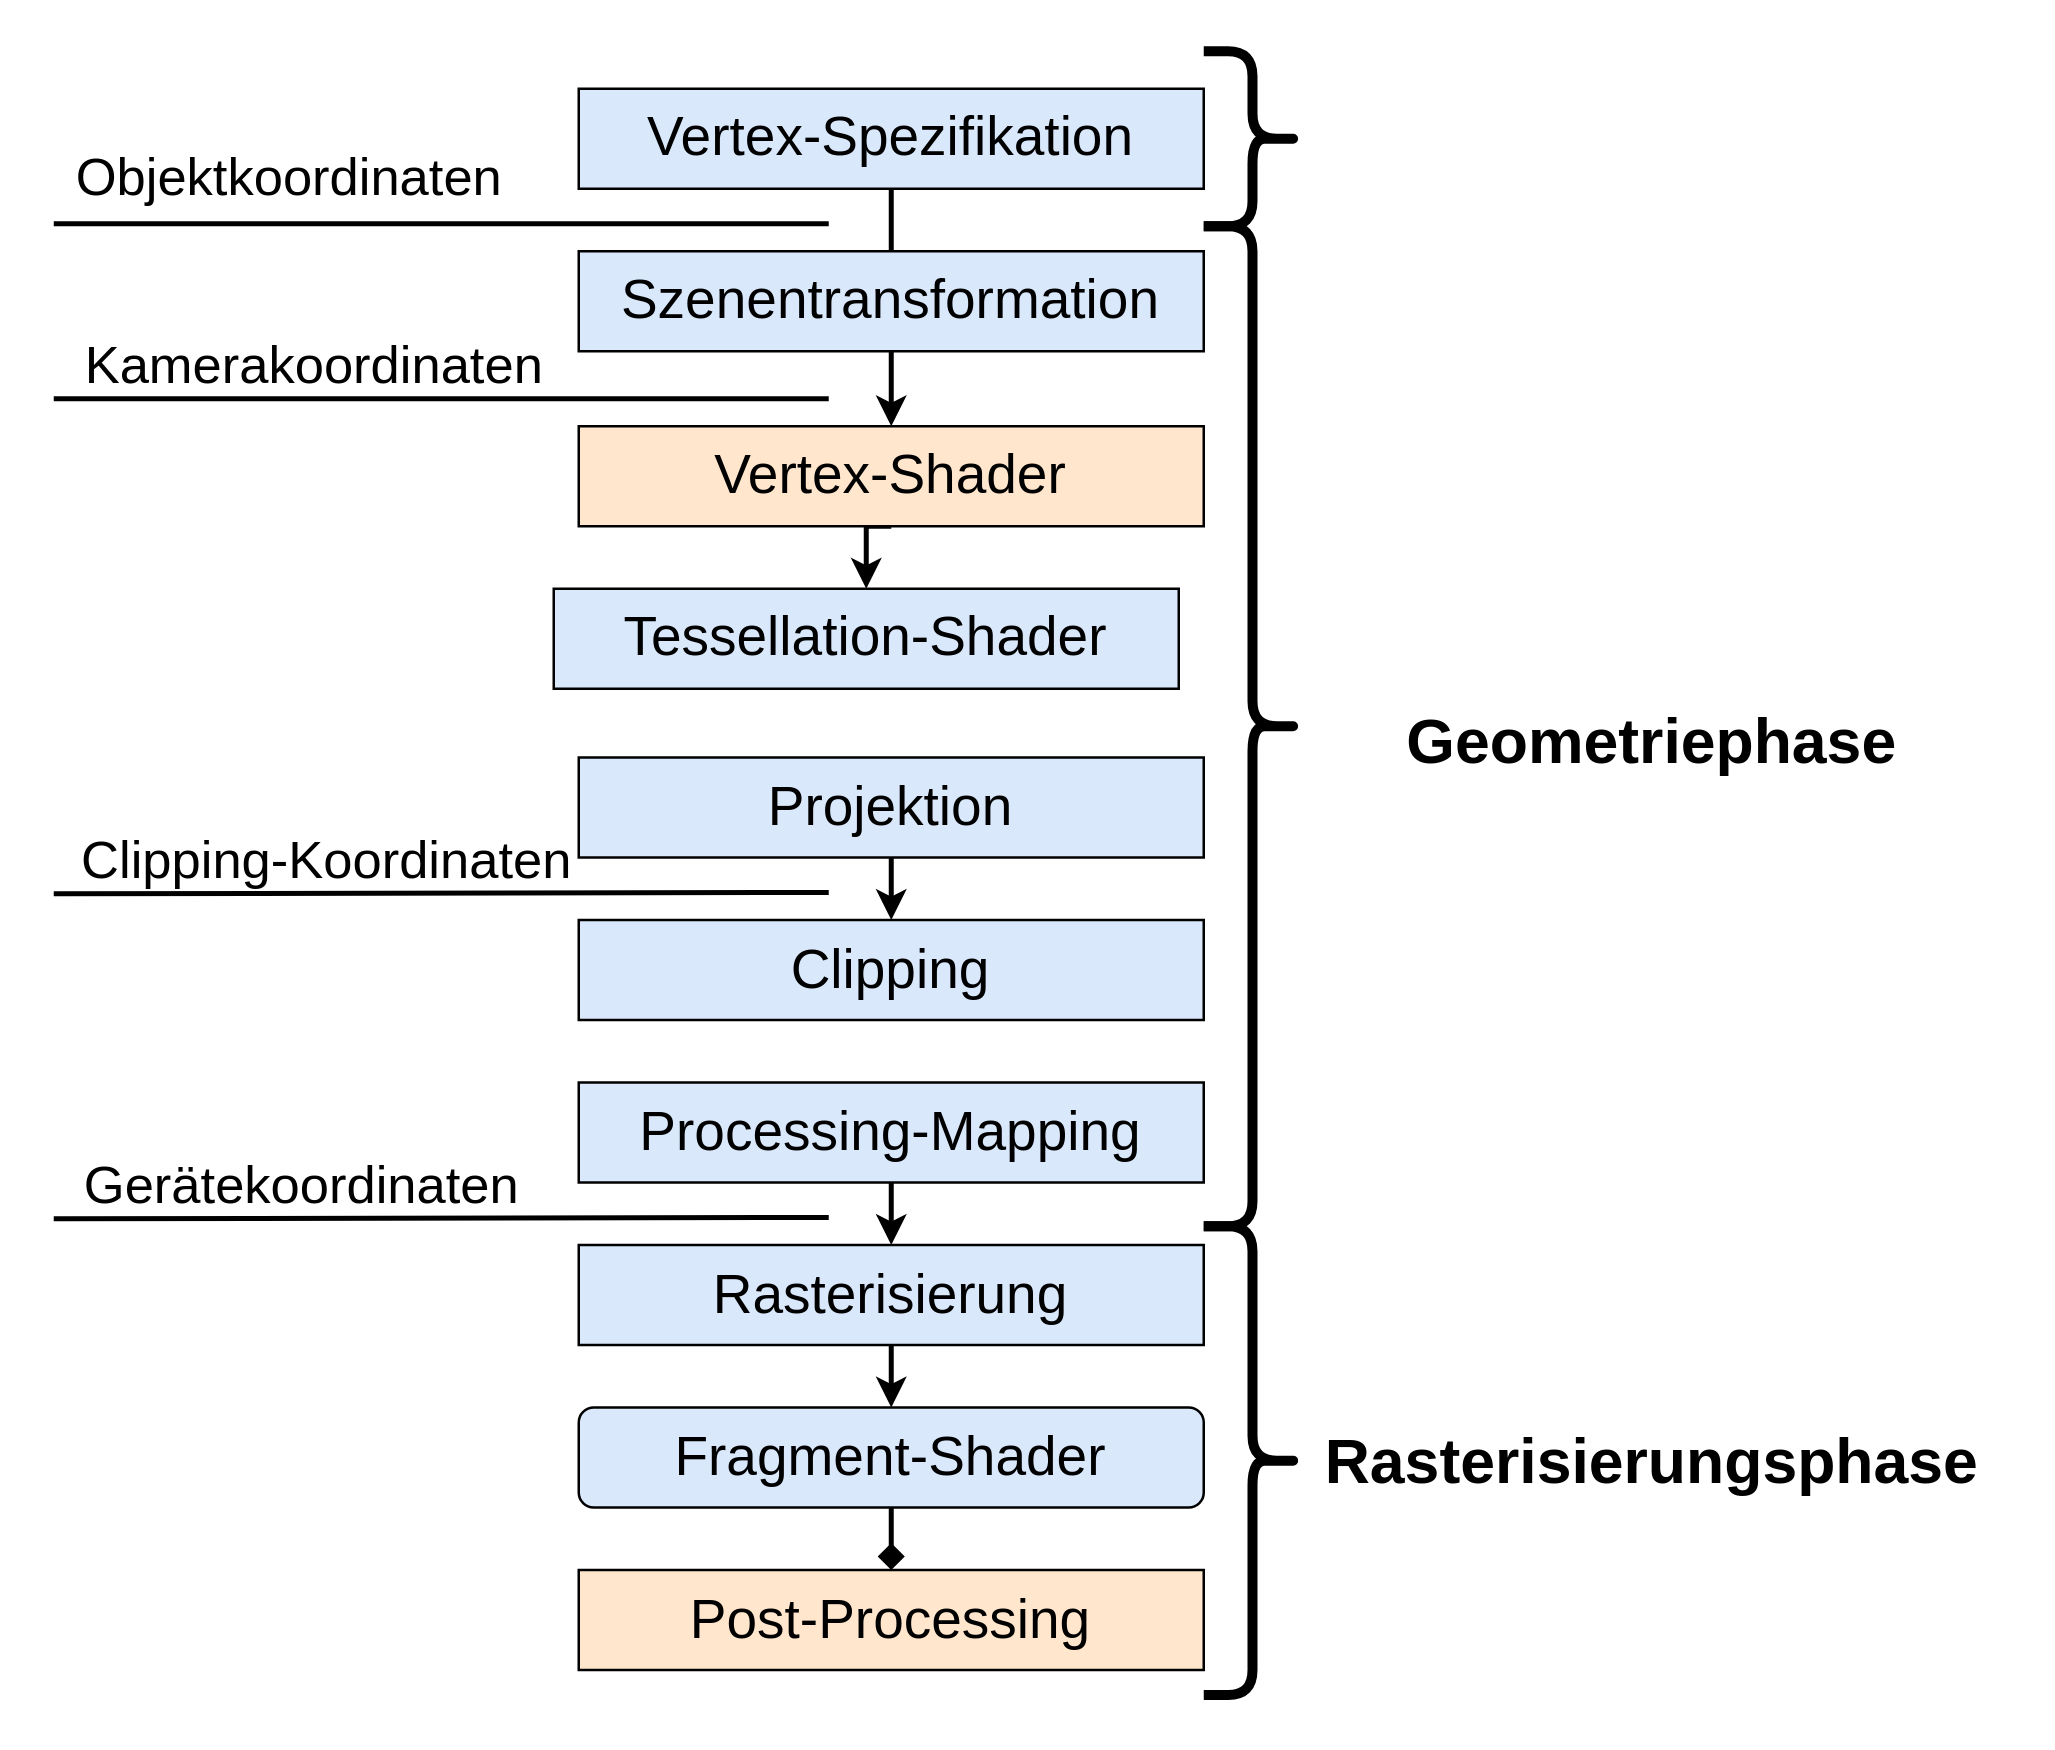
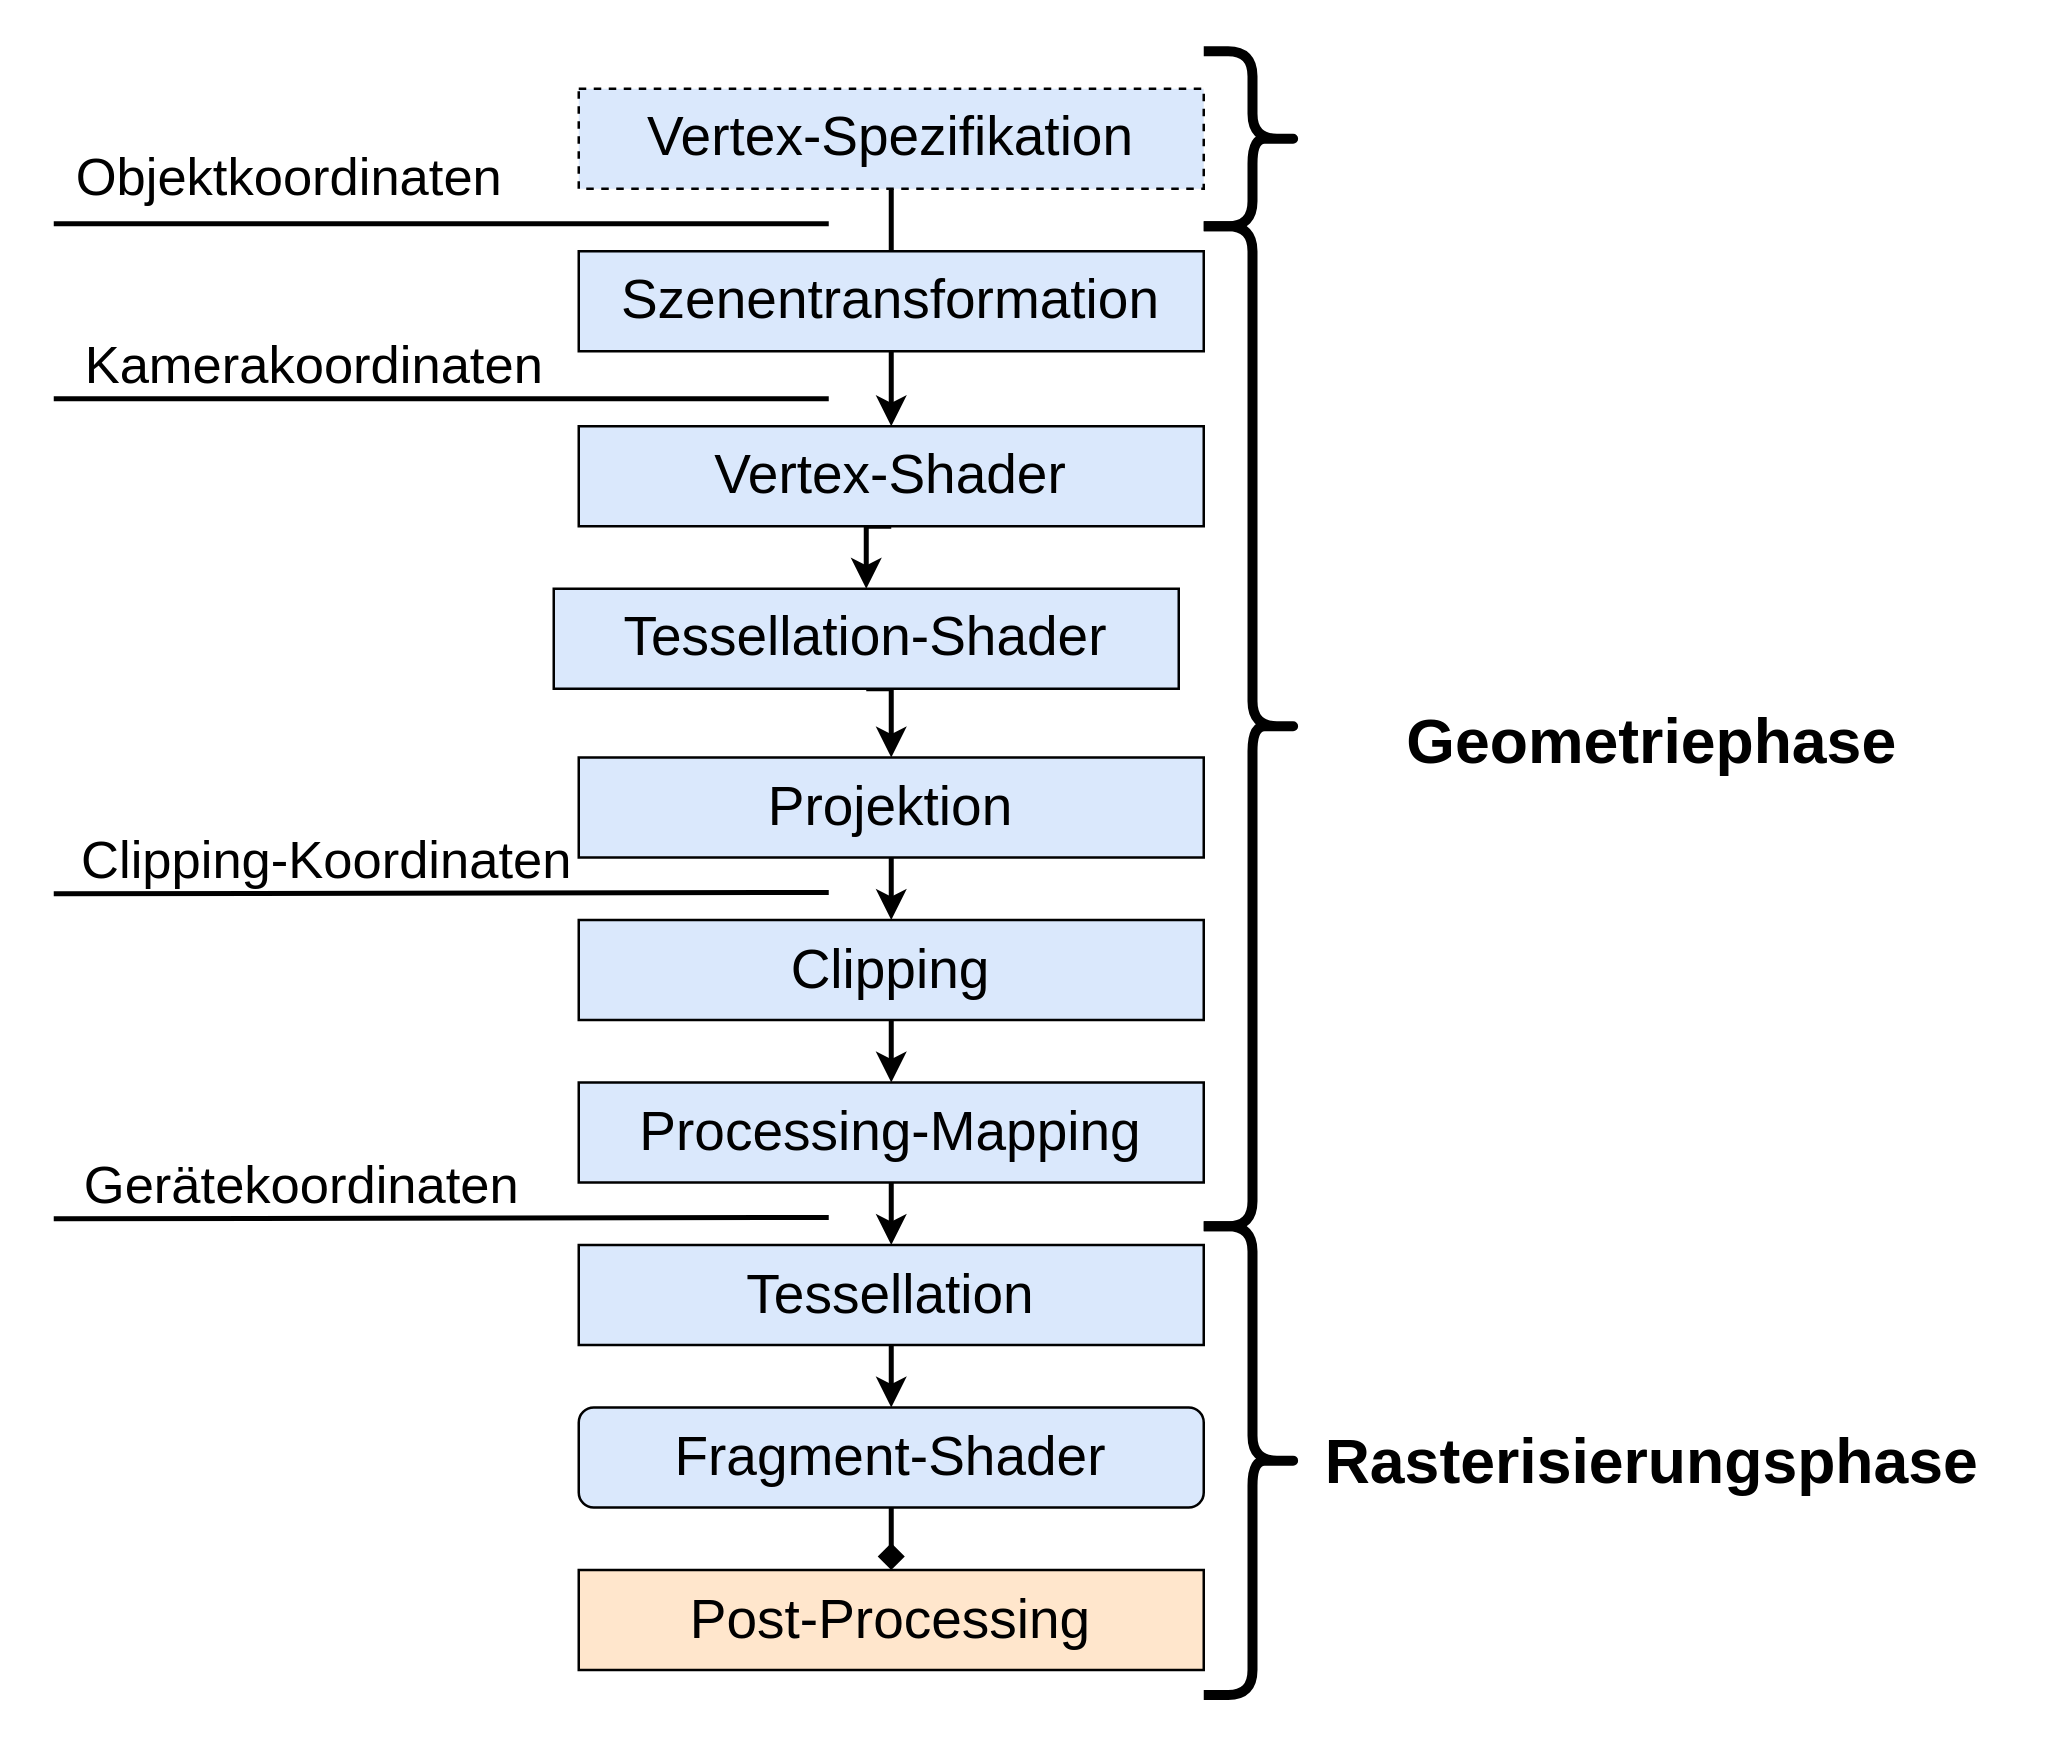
  <mxCell id="0" />
  <mxCell id="1" parent="0" />
  <mxCell id="2" value="" style="shape=curlyBracket;whiteSpace=wrap;html=1;rounded=1;flipH=1;labelPosition=right;verticalLabelPosition=middle;align=left;verticalAlign=middle;strokeWidth=4;size=0.5;" parent="1" vertex="1"><mxGeometry x="481" y="20" width="39" height="70" as="geometry" /></mxCell>
  <mxCell id="3" value="" style="shape=curlyBracket;whiteSpace=wrap;html=1;rounded=1;flipH=1;labelPosition=right;verticalLabelPosition=middle;align=left;verticalAlign=middle;strokeWidth=4;size=0.5;" parent="1" vertex="1"><mxGeometry x="481" y="90" width="39" height="400" as="geometry" /></mxCell>
  <mxCell id="4" value="" style="shape=curlyBracket;whiteSpace=wrap;html=1;rounded=1;flipH=1;labelPosition=right;verticalLabelPosition=middle;align=left;verticalAlign=middle;strokeWidth=4;size=0.5;" parent="1" vertex="1"><mxGeometry x="481" y="490" width="39" height="187.5" as="geometry" /></mxCell>
  <mxCell id="5" value="&lt;font style=&quot;font-size: 25px;&quot;&gt;&lt;b&gt;Geometriephase&lt;br&gt;&lt;/b&gt;&lt;/font&gt;" style="text;html=1;align=center;verticalAlign=middle;resizable=0;points=[];autosize=1;strokeColor=none;fillColor=none;" parent="1" vertex="1"><mxGeometry x="550" y="275" width="220" height="40" as="geometry" /></mxCell>
  <mxCell id="6" value="&lt;font style=&quot;font-size: 25px;&quot;&gt;&lt;b&gt;Rasterisierungsphase&lt;br&gt;&lt;/b&gt;&lt;/font&gt;" style="text;html=1;align=center;verticalAlign=middle;resizable=0;points=[];autosize=1;strokeColor=none;fillColor=none;" parent="1" vertex="1"><mxGeometry x="520" y="562.5" width="280" height="40" as="geometry" /></mxCell>
  <mxCell id="7" style="edgeStyle=orthogonalEdgeStyle;rounded=0;orthogonalLoop=1;jettySize=auto;html=1;exitX=0.5;exitY=1;exitDx=0;exitDy=0;entryX=0.5;entryY=0;entryDx=0;entryDy=0;strokeWidth=2;endArrow=none;" parent="1" source="8" target="10" edge="1"><mxGeometry relative="1" as="geometry" /></mxCell>
- <mxCell id="8" value="&lt;font style=&quot;font-size: 22px;&quot;&gt;Vertex-Spezifikation&lt;/font&gt;" style="rounded=0;whiteSpace=wrap;html=1;gradientDirection=east;fillColor=#dae8fc;strokeColor=#000000;" parent="1" vertex="1"><mxGeometry x="231" y="35" width="250" height="40" as="geometry" /></mxCell>
+ <mxCell id="8" value="&lt;font style=&quot;font-size: 22px;&quot;&gt;Vertex-Spezifikation&lt;/font&gt;" style="rounded=0;whiteSpace=wrap;html=1;gradientDirection=east;fillColor=#dae8fc;strokeColor=#000000;dashed=1;" parent="1" vertex="1"><mxGeometry x="231" y="35" width="250" height="40" as="geometry" /></mxCell>
  <mxCell id="9" style="edgeStyle=orthogonalEdgeStyle;rounded=0;orthogonalLoop=1;jettySize=auto;html=1;exitX=0.5;exitY=1;exitDx=0;exitDy=0;entryX=0.5;entryY=0;entryDx=0;entryDy=0;strokeWidth=2;" parent="1" source="10" target="12" edge="1"><mxGeometry relative="1" as="geometry" /></mxCell>
  <mxCell id="10" value="&lt;font style=&quot;font-size: 22px;&quot;&gt;Szenentransformation&lt;/font&gt;" style="rounded=0;whiteSpace=wrap;html=1;gradientDirection=east;fillColor=#dae8fc;strokeColor=#000000;" parent="1" vertex="1"><mxGeometry x="231" y="100" width="250" height="40" as="geometry" /></mxCell>
  <mxCell id="11" style="edgeStyle=orthogonalEdgeStyle;rounded=0;orthogonalLoop=1;jettySize=auto;html=1;exitX=0.5;exitY=1;exitDx=0;exitDy=0;entryX=0.5;entryY=0;entryDx=0;entryDy=0;strokeWidth=2;" parent="1" source="12" target="25" edge="1"><mxGeometry relative="1" as="geometry" /></mxCell>
- <mxCell id="12" value="&lt;font style=&quot;font-size: 22px;&quot;&gt;Vertex-Shader&lt;/font&gt;" style="rounded=0;whiteSpace=wrap;html=1;gradientDirection=east;fillColor=#ffe6cc;strokeColor=#000000;" parent="1" vertex="1"><mxGeometry x="231" y="170" width="250" height="40" as="geometry" /></mxCell>
+ <mxCell id="12" value="&lt;font style=&quot;font-size: 22px;&quot;&gt;Vertex-Shader&lt;/font&gt;" style="rounded=0;whiteSpace=wrap;html=1;gradientDirection=east;fillColor=#dae8fc;strokeColor=#000000;" parent="1" vertex="1"><mxGeometry x="231" y="170" width="250" height="40" as="geometry" /></mxCell>
  <mxCell id="13" style="edgeStyle=orthogonalEdgeStyle;rounded=0;orthogonalLoop=1;jettySize=auto;html=1;exitX=0.5;exitY=1;exitDx=0;exitDy=0;entryX=0.5;entryY=0;entryDx=0;entryDy=0;strokeWidth=2;" parent="1" source="14" target="16" edge="1"><mxGeometry relative="1" as="geometry" /></mxCell>
  <mxCell id="14" value="&lt;font style=&quot;font-size: 22px;&quot;&gt;Projektion&lt;/font&gt;" style="rounded=0;whiteSpace=wrap;html=1;gradientDirection=east;fillColor=#dae8fc;strokeColor=#000000;" parent="1" vertex="1"><mxGeometry x="231" y="302.5" width="250" height="40" as="geometry" /></mxCell>
+ <mxCell id="15" style="edgeStyle=orthogonalEdgeStyle;rounded=0;orthogonalLoop=1;jettySize=auto;html=1;exitX=0.5;exitY=1;exitDx=0;exitDy=0;entryX=0.5;entryY=0;entryDx=0;entryDy=0;strokeWidth=2;" parent="1" source="16" target="18" edge="1"><mxGeometry relative="1" as="geometry" /></mxCell>
  <mxCell id="16" value="&lt;font style=&quot;font-size: 22px;&quot;&gt;Clipping&lt;/font&gt;" style="rounded=0;whiteSpace=wrap;html=1;gradientDirection=east;fillColor=#dae8fc;strokeColor=#000000;" parent="1" vertex="1"><mxGeometry x="231" y="367.5" width="250" height="40" as="geometry" /></mxCell>
  <mxCell id="17" style="edgeStyle=orthogonalEdgeStyle;rounded=0;orthogonalLoop=1;jettySize=auto;html=1;exitX=0.5;exitY=1;exitDx=0;exitDy=0;entryX=0.5;entryY=0;entryDx=0;entryDy=0;strokeWidth=2;" parent="1" source="18" target="20" edge="1"><mxGeometry relative="1" as="geometry" /></mxCell>
  <mxCell id="18" value="&lt;font style=&quot;font-size: 22px;&quot;&gt;Processing-Mapping&lt;/font&gt;" style="rounded=0;whiteSpace=wrap;html=1;gradientDirection=east;fillColor=#dae8fc;strokeColor=#000000;" parent="1" vertex="1"><mxGeometry x="231" y="432.5" width="250" height="40" as="geometry" /></mxCell>
  <mxCell id="19" style="edgeStyle=orthogonalEdgeStyle;rounded=0;orthogonalLoop=1;jettySize=auto;html=1;exitX=0.5;exitY=1;exitDx=0;exitDy=0;entryX=0.5;entryY=0;entryDx=0;entryDy=0;strokeWidth=2;" parent="1" source="20" target="22" edge="1"><mxGeometry relative="1" as="geometry" /></mxCell>
- <mxCell id="20" value="&lt;font style=&quot;font-size: 22px;&quot;&gt;Rasterisierung&lt;/font&gt;" style="rounded=0;whiteSpace=wrap;html=1;gradientDirection=east;fillColor=#dae8fc;strokeColor=#000000;" parent="1" vertex="1"><mxGeometry x="231" y="497.5" width="250" height="40" as="geometry" /></mxCell>
+ <mxCell id="20" value="&lt;font style=&quot;font-size: 22px;&quot;&gt;Tessellation&lt;/font&gt;" style="rounded=0;whiteSpace=wrap;html=1;gradientDirection=east;fillColor=#dae8fc;strokeColor=#000000;" parent="1" vertex="1"><mxGeometry x="231" y="497.5" width="250" height="40" as="geometry" /></mxCell>
  <mxCell id="21" style="edgeStyle=orthogonalEdgeStyle;rounded=0;orthogonalLoop=1;jettySize=auto;html=1;exitX=0.5;exitY=1;exitDx=0;exitDy=0;entryX=0.5;entryY=0;entryDx=0;entryDy=0;strokeWidth=2;endArrow=diamond;" parent="1" source="22" target="23" edge="1"><mxGeometry relative="1" as="geometry" /></mxCell>
  <mxCell id="22" value="&lt;font style=&quot;font-size: 22px;&quot;&gt;Fragment-Shader&lt;/font&gt;" style="whiteSpace=wrap;html=1;gradientDirection=east;fillColor=#dae8fc;strokeColor=#000000;rounded=1;" parent="1" vertex="1"><mxGeometry x="231" y="562.5" width="250" height="40" as="geometry" /></mxCell>
  <mxCell id="23" value="&lt;font style=&quot;font-size: 22px;&quot;&gt;Post-Processing&lt;/font&gt;" style="rounded=0;whiteSpace=wrap;html=1;gradientDirection=east;fillColor=#ffe6cc;strokeColor=#000000;" parent="1" vertex="1"><mxGeometry x="231" y="627.5" width="250" height="40" as="geometry" /></mxCell>
+ <mxCell id="24" style="edgeStyle=orthogonalEdgeStyle;rounded=0;orthogonalLoop=1;jettySize=auto;html=1;exitX=0.5;exitY=1;exitDx=0;exitDy=0;entryX=0.5;entryY=0;entryDx=0;entryDy=0;strokeWidth=2;" parent="1" source="25" target="14" edge="1"><mxGeometry relative="1" as="geometry" /></mxCell>
  <mxCell id="25" value="&lt;font style=&quot;font-size: 22px;&quot;&gt;Tessellation-Shader&lt;/font&gt;" style="rounded=0;whiteSpace=wrap;html=1;gradientDirection=east;fillColor=#dae8fc;strokeColor=#000000;" parent="1" vertex="1"><mxGeometry x="221" y="235" width="250" height="40" as="geometry" /></mxCell>
  <mxCell id="26" value="" style="endArrow=none;html=1;rounded=0;strokeWidth=2;" parent="1" edge="1"><mxGeometry width="50" height="50" relative="1" as="geometry"><mxPoint x="21" y="89" as="sourcePoint" /><mxPoint x="331" y="89" as="targetPoint" /></mxGeometry></mxCell>
  <mxCell id="27" value="&lt;div style=&quot;font-size: 21px;&quot;&gt;&lt;font style=&quot;font-size: 21px;&quot;&gt;Objektkoordinaten&lt;/font&gt;&lt;/div&gt;" style="text;html=1;align=center;verticalAlign=middle;resizable=0;points=[];autosize=1;strokeColor=none;fillColor=none;fontSize=21;" parent="1" vertex="1"><mxGeometry x="20" y="50" width="190" height="40" as="geometry" /></mxCell>
  <mxCell id="28" value="" style="endArrow=none;html=1;rounded=0;strokeWidth=2;" parent="1" edge="1"><mxGeometry width="50" height="50" relative="1" as="geometry"><mxPoint x="21" y="159" as="sourcePoint" /><mxPoint x="331" y="159" as="targetPoint" /></mxGeometry></mxCell>
  <mxCell id="29" value="&lt;font style=&quot;font-size: 21px;&quot;&gt;Kamerakoordinaten&lt;/font&gt;" style="text;html=1;align=center;verticalAlign=middle;resizable=0;points=[];autosize=1;strokeColor=none;fillColor=none;fontSize=21;" parent="1" vertex="1"><mxGeometry x="20" y="125" width="210" height="40" as="geometry" /></mxCell>
  <mxCell id="30" value="" style="endArrow=none;html=1;rounded=0;strokeWidth=2;" parent="1" edge="1"><mxGeometry width="50" height="50" relative="1" as="geometry"><mxPoint x="21" y="357" as="sourcePoint" /><mxPoint x="331" y="356.5" as="targetPoint" /></mxGeometry></mxCell>
  <mxCell id="31" value="&lt;font style=&quot;font-size: 21px;&quot;&gt;Clipping-Koordinaten&lt;/font&gt;" style="text;html=1;align=center;verticalAlign=middle;resizable=0;points=[];autosize=1;strokeColor=none;fillColor=none;fontSize=21;" parent="1" vertex="1"><mxGeometry x="20" y="322.5" width="220" height="40" as="geometry" /></mxCell>
  <mxCell id="32" value="" style="endArrow=none;html=1;rounded=0;strokeWidth=2;" parent="1" edge="1"><mxGeometry width="50" height="50" relative="1" as="geometry"><mxPoint x="21" y="487" as="sourcePoint" /><mxPoint x="331" y="486.5" as="targetPoint" /></mxGeometry></mxCell>
  <mxCell id="33" value="&lt;font style=&quot;font-size: 21px;&quot;&gt;Gerätekoordinaten&lt;/font&gt;" style="text;html=1;align=center;verticalAlign=middle;resizable=0;points=[];autosize=1;strokeColor=none;fillColor=none;fontSize=21;" parent="1" vertex="1"><mxGeometry x="20" y="452.5" width="200" height="40" as="geometry" /></mxCell>
